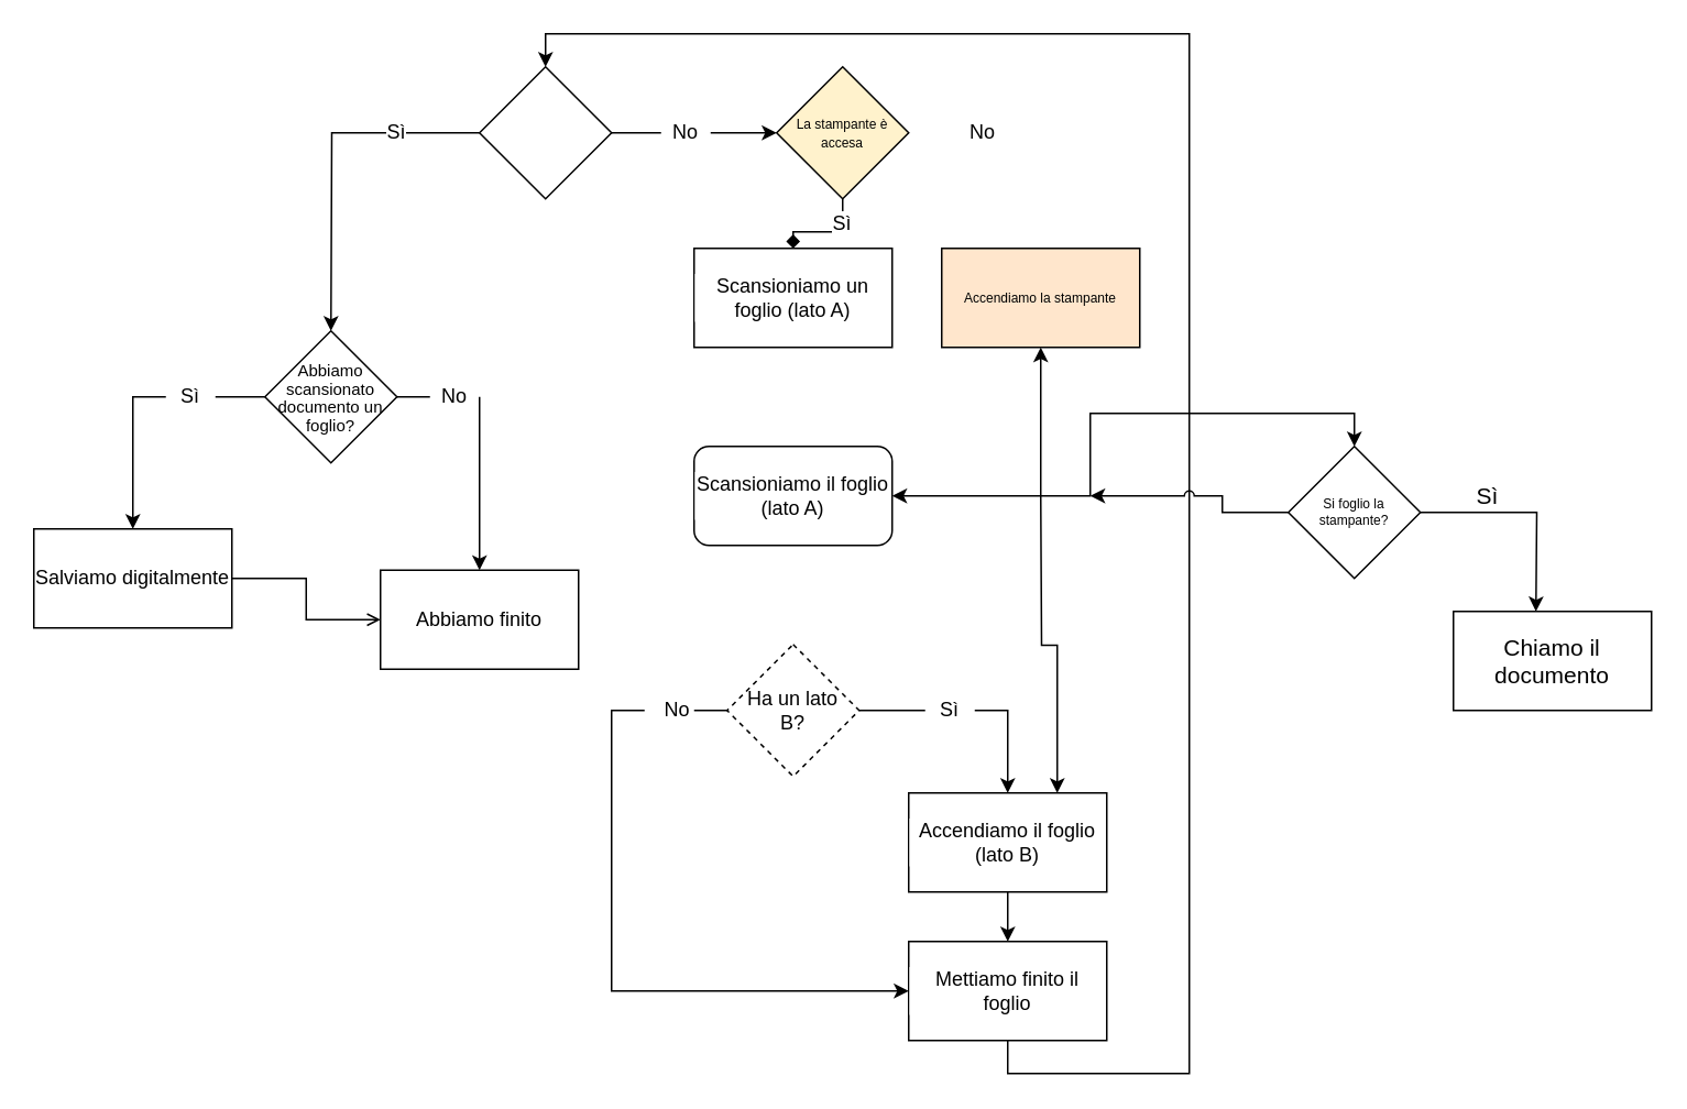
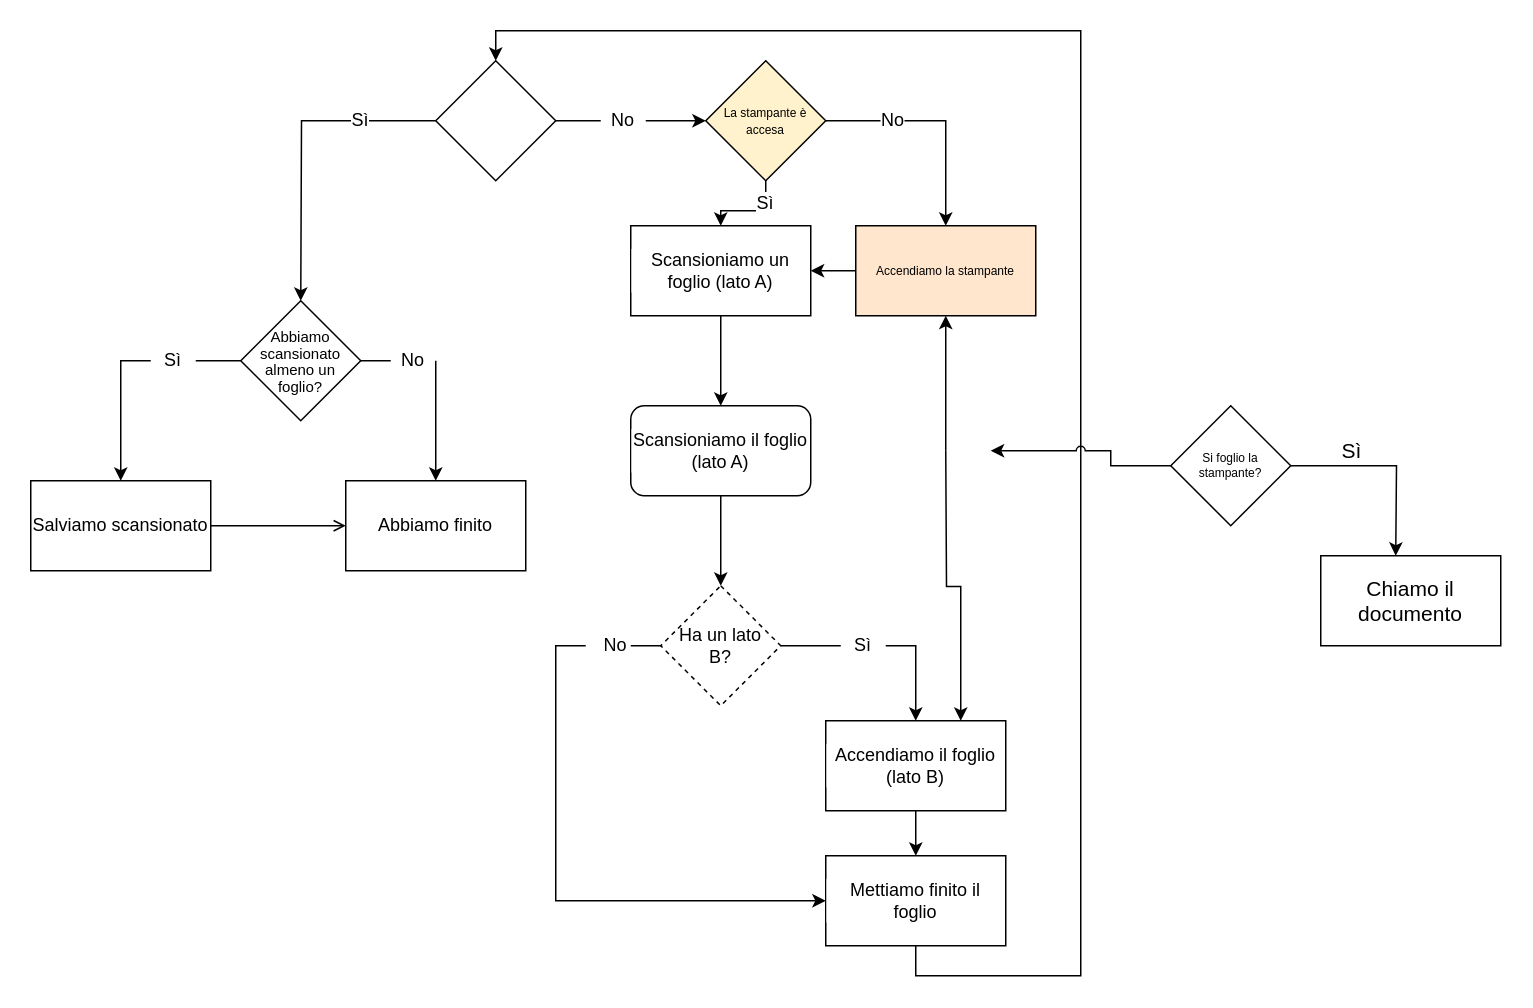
  <mxCell id="0" />
  <mxCell id="1" parent="0" />
  <mxCell id="2" style="edgeStyle=orthogonalEdgeStyle;rounded=0;orthogonalLoop=1;jettySize=auto;html=1;exitX=0;exitY=0.5;exitDx=0;exitDy=0;" edge="1" parent="1" source="4"><mxGeometry relative="1" as="geometry"><mxPoint x="200" y="200" as="targetPoint" /></mxGeometry></mxCell>
  <mxCell id="3" style="edgeStyle=orthogonalEdgeStyle;rounded=0;orthogonalLoop=1;jettySize=auto;html=1;exitX=1;exitY=0.5;exitDx=0;exitDy=0;entryX=0;entryY=0.5;entryDx=0;entryDy=0;fontSize=9;startArrow=none;" edge="1" parent="1" source="36" target="35"><mxGeometry relative="1" as="geometry" /></mxCell>
  <mxCell id="4" value="" style="rhombus;whiteSpace=wrap;html=1;" vertex="1" parent="1"><mxGeometry x="290" y="40" width="80" height="80" as="geometry" /></mxCell>
  <mxCell id="5" value="Sì" style="text;html=1;strokeColor=none;fillColor=none;align=center;verticalAlign=middle;whiteSpace=wrap;rounded=0;labelBackgroundColor=default;" vertex="1" parent="1"><mxGeometry x="210" y="65" width="60" height="30" as="geometry" /></mxCell>
+ <mxCell id="6" style="edgeStyle=orthogonalEdgeStyle;rounded=0;orthogonalLoop=1;jettySize=auto;html=1;exitX=0.5;exitY=1;exitDx=0;exitDy=0;entryX=0.5;entryY=0;entryDx=0;entryDy=0;" edge="1" parent="1" source="7" target="10"><mxGeometry relative="1" as="geometry" /></mxCell>
  <mxCell id="7" value="Scansioniamo un foglio (lato A)" style="rounded=0;whiteSpace=wrap;html=1;labelBackgroundColor=default;" vertex="1" parent="1"><mxGeometry x="420" y="150" width="120" height="60" as="geometry" /></mxCell>
- <mxCell id="9" style="edgeStyle=orthogonalEdgeStyle;rounded=0;orthogonalLoop=1;jettySize=auto;html=1;exitX=1;exitY=0.5;exitDx=0;exitDy=0;fontSize=14;startArrow=classic;startFill=1;endArrow=classic;endFill=1;entryX=0.5;entryY=0;entryDx=0;entryDy=0;jumpStyle=arc;" edge="1" parent="1" source="10" target="45"><mxGeometry relative="1" as="geometry"><mxPoint x="660" y="300.167" as="targetPoint" /></mxGeometry></mxCell>
+ <mxCell id="8" style="edgeStyle=orthogonalEdgeStyle;rounded=0;orthogonalLoop=1;jettySize=auto;html=1;exitX=0.5;exitY=1;exitDx=0;exitDy=0;entryX=0.5;entryY=0;entryDx=0;entryDy=0;" edge="1" parent="1" source="10" target="14"><mxGeometry relative="1" as="geometry" /></mxCell>
  <mxCell id="10" value="Scansioniamo il foglio (lato A)" style="whiteSpace=wrap;html=1;labelBackgroundColor=default;rounded=1;" vertex="1" parent="1"><mxGeometry x="420" y="270" width="120" height="60" as="geometry" /></mxCell>
  <mxCell id="11" style="edgeStyle=orthogonalEdgeStyle;rounded=0;orthogonalLoop=1;jettySize=auto;html=1;exitX=0;exitY=0.5;exitDx=0;exitDy=0;startArrow=none;entryX=0;entryY=0.5;entryDx=0;entryDy=0;" edge="1" parent="1" source="15" target="22"><mxGeometry relative="1" as="geometry"><mxPoint x="350" y="480" as="targetPoint" /></mxGeometry></mxCell>
  <mxCell id="12" style="edgeStyle=orthogonalEdgeStyle;rounded=0;orthogonalLoop=1;jettySize=auto;html=1;exitX=1;exitY=0.5;exitDx=0;exitDy=0;startArrow=none;" edge="1" parent="1" source="16"><mxGeometry relative="1" as="geometry"><mxPoint x="610" y="480" as="targetPoint" /><Array as="points"><mxPoint x="610" y="430" /><mxPoint x="610" y="480" /></Array></mxGeometry></mxCell>
  <mxCell id="13" style="edgeStyle=orthogonalEdgeStyle;rounded=0;orthogonalLoop=1;jettySize=auto;html=1;exitX=0;exitY=0.5;exitDx=0;exitDy=0;endArrow=none;endFill=0;" edge="1" parent="1" source="14" target="15"><mxGeometry relative="1" as="geometry" /></mxCell>
  <mxCell id="14" value="Ha un lato &lt;br&gt;B?" style="rhombus;whiteSpace=wrap;html=1;labelBackgroundColor=none;dashed=1;" vertex="1" parent="1"><mxGeometry x="440" y="390" width="80" height="80" as="geometry" /></mxCell>
  <mxCell id="15" value="No" style="text;html=1;strokeColor=none;fillColor=none;align=center;verticalAlign=middle;whiteSpace=wrap;rounded=0;labelBackgroundColor=default;" vertex="1" parent="1"><mxGeometry x="390" y="415" width="40" height="30" as="geometry" /></mxCell>
  <mxCell id="16" value="Sì" style="text;html=1;strokeColor=none;fillColor=none;align=center;verticalAlign=middle;whiteSpace=wrap;rounded=0;labelBackgroundColor=default;" vertex="1" parent="1"><mxGeometry x="560" y="415" width="30" height="30" as="geometry" /></mxCell>
  <mxCell id="17" value="" style="edgeStyle=orthogonalEdgeStyle;rounded=0;orthogonalLoop=1;jettySize=auto;html=1;exitX=1;exitY=0.5;exitDx=0;exitDy=0;endArrow=none;" edge="1" parent="1" source="14" target="16"><mxGeometry relative="1" as="geometry"><mxPoint x="600" y="480" as="targetPoint" /><mxPoint x="520" y="430" as="sourcePoint" /></mxGeometry></mxCell>
  <mxCell id="18" style="edgeStyle=orthogonalEdgeStyle;rounded=0;orthogonalLoop=1;jettySize=auto;html=1;exitX=0.5;exitY=1;exitDx=0;exitDy=0;endArrow=classic;endFill=1;" edge="1" parent="1" source="20"><mxGeometry relative="1" as="geometry"><mxPoint x="610.034" y="570" as="targetPoint" /></mxGeometry></mxCell>
  <mxCell id="19" style="edgeStyle=orthogonalEdgeStyle;rounded=0;orthogonalLoop=1;jettySize=auto;html=1;exitX=0.75;exitY=0;exitDx=0;exitDy=0;fontSize=14;startArrow=classic;startFill=1;endArrow=none;endFill=0;" edge="1" parent="1" source="20"><mxGeometry relative="1" as="geometry"><mxPoint x="630" y="300" as="targetPoint" /></mxGeometry></mxCell>
  <mxCell id="20" value="Accendiamo il foglio (lato B)" style="rounded=0;whiteSpace=wrap;html=1;labelBackgroundColor=default;" vertex="1" parent="1"><mxGeometry x="550" y="480" width="120" height="60" as="geometry" /></mxCell>
  <mxCell id="21" style="edgeStyle=orthogonalEdgeStyle;rounded=0;orthogonalLoop=1;jettySize=auto;html=1;exitX=0.5;exitY=1;exitDx=0;exitDy=0;endArrow=classic;endFill=1;entryX=0.5;entryY=0;entryDx=0;entryDy=0;" edge="1" parent="1" source="22" target="4"><mxGeometry relative="1" as="geometry"><mxPoint x="460" y="30" as="targetPoint" /><Array as="points"><mxPoint x="610" y="650" /><mxPoint x="720" y="650" /><mxPoint x="720" y="20" /><mxPoint x="330" y="20" /></Array></mxGeometry></mxCell>
  <mxCell id="22" value="Mettiamo finito il foglio" style="rounded=0;whiteSpace=wrap;html=1;labelBackgroundColor=default;" vertex="1" parent="1"><mxGeometry x="550" y="570" width="120" height="60" as="geometry" /></mxCell>
  <mxCell id="23" style="edgeStyle=orthogonalEdgeStyle;rounded=0;orthogonalLoop=1;jettySize=auto;html=1;exitX=0;exitY=0.5;exitDx=0;exitDy=0;endArrow=classic;endFill=1;startArrow=none;" edge="1" parent="1" source="29"><mxGeometry relative="1" as="geometry"><mxPoint x="80" y="320" as="targetPoint" /></mxGeometry></mxCell>
  <mxCell id="24" style="edgeStyle=orthogonalEdgeStyle;rounded=0;orthogonalLoop=1;jettySize=auto;html=1;exitX=1;exitY=0.5;exitDx=0;exitDy=0;endArrow=classic;endFill=1;startArrow=none;entryX=0.5;entryY=0;entryDx=0;entryDy=0;" edge="1" parent="1" source="31" target="28"><mxGeometry relative="1" as="geometry"><mxPoint x="280" y="320" as="targetPoint" /><Array as="points"><mxPoint x="290" y="270" /><mxPoint x="290" y="270" /></Array></mxGeometry></mxCell>
- <mxCell id="25" value="&lt;p style=&quot;line-height: 1.1; font-size: 10px;&quot;&gt;Abbiamo scansionato documento un foglio?&lt;/p&gt;" style="rhombus;whiteSpace=wrap;html=1;labelBackgroundColor=none;fontSize=10;" vertex="1" parent="1"><mxGeometry x="160" y="200" width="80" height="80" as="geometry" /></mxCell>
+ <mxCell id="25" value="&lt;p style=&quot;line-height: 1.1; font-size: 10px;&quot;&gt;Abbiamo scansionato almeno un foglio?&lt;/p&gt;" style="rhombus;whiteSpace=wrap;html=1;labelBackgroundColor=none;fontSize=10;" vertex="1" parent="1"><mxGeometry x="160" y="200" width="80" height="80" as="geometry" /></mxCell>
  <mxCell id="26" style="edgeStyle=orthogonalEdgeStyle;rounded=0;orthogonalLoop=1;jettySize=auto;html=1;exitX=1;exitY=0.5;exitDx=0;exitDy=0;entryX=0;entryY=0.5;entryDx=0;entryDy=0;endArrow=open;endFill=1;" edge="1" parent="1" source="27" target="28"><mxGeometry relative="1" as="geometry" /></mxCell>
- <mxCell id="27" value="Salviamo digitalmente" style="rounded=0;whiteSpace=wrap;html=1;labelBackgroundColor=none;" vertex="1" parent="1"><mxGeometry x="20" y="320" width="120" height="60" as="geometry" /></mxCell>
- <mxCell id="28" value="Abbiamo finito" style="rounded=0;whiteSpace=wrap;html=1;labelBackgroundColor=none;" vertex="1" parent="1"><mxGeometry x="230" y="345" width="120" height="60" as="geometry" /></mxCell>
+ <mxCell id="27" value="Salviamo scansionato" style="rounded=0;whiteSpace=wrap;html=1;labelBackgroundColor=none;" vertex="1" parent="1"><mxGeometry x="20" y="320" width="120" height="60" as="geometry" /></mxCell>
+ <mxCell id="28" value="Abbiamo finito" style="rounded=0;whiteSpace=wrap;html=1;labelBackgroundColor=none;" vertex="1" parent="1"><mxGeometry x="230" y="320" width="120" height="60" as="geometry" /></mxCell>
  <mxCell id="29" value="Sì" style="text;html=1;strokeColor=none;fillColor=none;align=center;verticalAlign=middle;whiteSpace=wrap;rounded=0;labelBackgroundColor=none;" vertex="1" parent="1"><mxGeometry x="100" y="225" width="30" height="30" as="geometry" /></mxCell>
  <mxCell id="30" value="" style="edgeStyle=orthogonalEdgeStyle;rounded=0;orthogonalLoop=1;jettySize=auto;html=1;exitX=0;exitY=0.5;exitDx=0;exitDy=0;endArrow=none;endFill=1;" edge="1" parent="1" source="25" target="29"><mxGeometry relative="1" as="geometry"><mxPoint x="80" y="320" as="targetPoint" /><mxPoint x="160" y="240" as="sourcePoint" /></mxGeometry></mxCell>
  <mxCell id="31" value="No" style="text;html=1;strokeColor=none;fillColor=none;align=center;verticalAlign=middle;whiteSpace=wrap;rounded=0;labelBackgroundColor=none;" vertex="1" parent="1"><mxGeometry x="260" y="225" width="30" height="30" as="geometry" /></mxCell>
  <mxCell id="32" value="" style="edgeStyle=orthogonalEdgeStyle;rounded=0;orthogonalLoop=1;jettySize=auto;html=1;exitX=1;exitY=0.5;exitDx=0;exitDy=0;endArrow=none;endFill=1;" edge="1" parent="1" source="25" target="31"><mxGeometry relative="1" as="geometry"><mxPoint x="280" y="320" as="targetPoint" /><mxPoint x="240" y="240" as="sourcePoint" /></mxGeometry></mxCell>
- <mxCell id="33" style="edgeStyle=orthogonalEdgeStyle;rounded=0;orthogonalLoop=1;jettySize=auto;html=1;exitX=0.5;exitY=1;exitDx=0;exitDy=0;entryX=0.5;entryY=0;entryDx=0;entryDy=0;fontSize=9;endArrow=diamond;" edge="1" parent="1" source="35" target="7"><mxGeometry relative="1" as="geometry" /></mxCell>
+ <mxCell id="33" style="edgeStyle=orthogonalEdgeStyle;rounded=0;orthogonalLoop=1;jettySize=auto;html=1;exitX=0.5;exitY=1;exitDx=0;exitDy=0;entryX=0.5;entryY=0;entryDx=0;entryDy=0;fontSize=9;" edge="1" parent="1" source="35" target="7"><mxGeometry relative="1" as="geometry" /></mxCell>
+ <mxCell id="34" style="edgeStyle=orthogonalEdgeStyle;rounded=0;orthogonalLoop=1;jettySize=auto;html=1;exitX=1;exitY=0.5;exitDx=0;exitDy=0;entryX=0.5;entryY=0;entryDx=0;entryDy=0;fontSize=8;" edge="1" parent="1" source="35" target="41"><mxGeometry relative="1" as="geometry" /></mxCell>
  <mxCell id="35" value="&lt;font style=&quot;font-size: 8px&quot;&gt;La stampante è accesa&lt;br&gt;&lt;/font&gt;" style="rhombus;whiteSpace=wrap;html=1;fontSize=9;fillColor=#fff2cc;" vertex="1" parent="1"><mxGeometry x="470" y="40" width="80" height="80" as="geometry" /></mxCell>
  <mxCell id="36" value="No" style="text;html=1;strokeColor=none;fillColor=none;align=center;verticalAlign=middle;whiteSpace=wrap;rounded=0;labelBackgroundColor=none;" vertex="1" parent="1"><mxGeometry x="400" y="65" width="30" height="30" as="geometry" /></mxCell>
  <mxCell id="37" value="" style="edgeStyle=orthogonalEdgeStyle;rounded=0;orthogonalLoop=1;jettySize=auto;html=1;exitX=1;exitY=0.5;exitDx=0;exitDy=0;entryX=0;entryY=0.5;entryDx=0;entryDy=0;fontSize=9;endArrow=none;" edge="1" parent="1" source="4" target="36"><mxGeometry relative="1" as="geometry"><mxPoint x="370" y="80" as="sourcePoint" /><mxPoint x="440" y="90" as="targetPoint" /></mxGeometry></mxCell>
  <mxCell id="38" value="Sì" style="text;html=1;strokeColor=none;fillColor=none;align=center;verticalAlign=middle;whiteSpace=wrap;rounded=0;labelBackgroundColor=default;" vertex="1" parent="1"><mxGeometry x="495" y="120" width="30" height="30" as="geometry" /></mxCell>
+ <mxCell id="39" style="edgeStyle=orthogonalEdgeStyle;rounded=0;orthogonalLoop=1;jettySize=auto;html=1;exitX=0;exitY=0.5;exitDx=0;exitDy=0;entryX=1;entryY=0.5;entryDx=0;entryDy=0;fontSize=8;" edge="1" parent="1" source="41" target="7"><mxGeometry relative="1" as="geometry" /></mxCell>
  <mxCell id="40" style="edgeStyle=orthogonalEdgeStyle;rounded=0;orthogonalLoop=1;jettySize=auto;html=1;exitX=0.5;exitY=1;exitDx=0;exitDy=0;fontSize=14;startArrow=classic;startFill=1;endArrow=none;endFill=0;" edge="1" parent="1" source="41"><mxGeometry relative="1" as="geometry"><mxPoint x="630" y="300" as="targetPoint" /></mxGeometry></mxCell>
  <mxCell id="41" value="Accendiamo la stampante" style="rounded=0;whiteSpace=wrap;html=1;labelBackgroundColor=none;fontSize=8;fillColor=#ffe6cc;" vertex="1" parent="1"><mxGeometry x="570" y="150" width="120" height="60" as="geometry" /></mxCell>
  <mxCell id="42" value="No" style="text;html=1;strokeColor=none;fillColor=none;align=center;verticalAlign=middle;whiteSpace=wrap;rounded=0;labelBackgroundColor=default;" vertex="1" parent="1"><mxGeometry x="580" y="65" width="30" height="30" as="geometry" /></mxCell>
  <mxCell id="43" style="edgeStyle=orthogonalEdgeStyle;rounded=0;orthogonalLoop=1;jettySize=auto;html=1;exitX=1;exitY=0.5;exitDx=0;exitDy=0;fontSize=8;" edge="1" parent="1" source="45"><mxGeometry relative="1" as="geometry"><mxPoint x="930" y="370" as="targetPoint" /></mxGeometry></mxCell>
  <mxCell id="44" style="edgeStyle=orthogonalEdgeStyle;rounded=0;orthogonalLoop=1;jettySize=auto;html=1;exitX=0;exitY=0.5;exitDx=0;exitDy=0;fontSize=14;startArrow=none;startFill=0;endArrow=classic;endFill=1;jumpStyle=arc;" edge="1" parent="1" source="45"><mxGeometry relative="1" as="geometry"><mxPoint x="660" y="300" as="targetPoint" /><Array as="points"><mxPoint x="740" y="310" /><mxPoint x="740" y="300" /></Array></mxGeometry></mxCell>
  <mxCell id="45" value="Si foglio la stampante?" style="rhombus;whiteSpace=wrap;html=1;labelBackgroundColor=none;fontSize=8;" vertex="1" parent="1"><mxGeometry x="780" y="270" width="80" height="80" as="geometry" /></mxCell>
  <mxCell id="46" value="&lt;font style=&quot;font-size: 14px&quot;&gt;Chiamo il documento&lt;/font&gt;" style="rounded=0;whiteSpace=wrap;html=1;labelBackgroundColor=none;fontSize=8;" vertex="1" parent="1"><mxGeometry x="880" y="370" width="120" height="60" as="geometry" /></mxCell>
  <mxCell id="47" value="Sì" style="text;html=1;strokeColor=none;fillColor=none;align=center;verticalAlign=middle;whiteSpace=wrap;rounded=0;labelBackgroundColor=none;fontSize=14;" vertex="1" parent="1"><mxGeometry x="891" y="285" width="20" height="30" as="geometry" /></mxCell>
